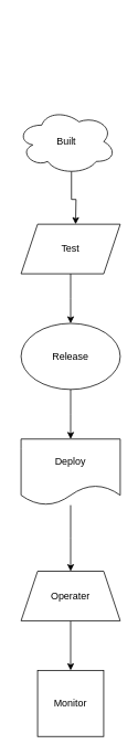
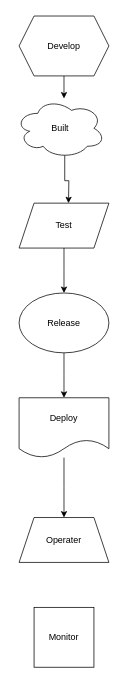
  <mxCell id="0" />
  <mxCell id="1" parent="0" />
+ <mxCell id="2" style="edgeStyle=orthogonalEdgeStyle;rounded=0;orthogonalLoop=1;jettySize=auto;html=1;exitX=0.5;exitY=1;exitDx=0;exitDy=0;" edge="1" parent="1" source="3" target="5"><mxGeometry relative="1" as="geometry"><Array as="points"><mxPoint x="85" y="150" /><mxPoint x="85" y="150" /></Array></mxGeometry></mxCell>
+ <mxCell id="3" value="Develop" style="shape=hexagon;perimeter=hexagonPerimeter2;whiteSpace=wrap;html=1;fixedSize=1;" vertex="1" parent="1"><mxGeometry y="20" width="120" height="80" as="geometry" x="25" /></mxCell>
  <mxCell id="4" style="edgeStyle=orthogonalEdgeStyle;rounded=0;orthogonalLoop=1;jettySize=auto;html=1;exitX=0.55;exitY=0.95;exitDx=0;exitDy=0;exitPerimeter=0;" edge="1" parent="1" source="5"><mxGeometry relative="1" as="geometry"><mxPoint x="91" y="270" as="targetPoint" /></mxGeometry></mxCell>
  <mxCell id="5" value="Built" style="ellipse;shape=cloud;whiteSpace=wrap;html=1;" vertex="1" parent="1"><mxGeometry x="20" y="130" width="120" height="80" as="geometry" /></mxCell>
  <mxCell id="6" style="edgeStyle=orthogonalEdgeStyle;rounded=0;orthogonalLoop=1;jettySize=auto;html=1;exitX=0.5;exitY=1;exitDx=0;exitDy=0;" edge="1" parent="1" source="7"><mxGeometry relative="1" as="geometry"><mxPoint x="85" y="390" as="targetPoint" /></mxGeometry></mxCell>
  <mxCell id="7" value="Test" style="shape=parallelogram;perimeter=parallelogramPerimeter;whiteSpace=wrap;html=1;fixedSize=1;" vertex="1" parent="1"><mxGeometry y="270" width="120" height="60" as="geometry" x="25" /></mxCell>
  <mxCell id="8" style="edgeStyle=orthogonalEdgeStyle;rounded=0;orthogonalLoop=1;jettySize=auto;html=1;exitX=0.5;exitY=1;exitDx=0;exitDy=0;" edge="1" parent="1" source="9"><mxGeometry relative="1" as="geometry"><mxPoint x="85" y="530" as="targetPoint" /></mxGeometry></mxCell>
  <mxCell id="9" value="Release" style="ellipse;whiteSpace=wrap;html=1;" vertex="1" parent="1"><mxGeometry y="390" width="120" height="80" as="geometry" x="25" /></mxCell>
  <mxCell id="10" style="edgeStyle=orthogonalEdgeStyle;rounded=0;orthogonalLoop=1;jettySize=auto;html=1;" edge="1" parent="1" source="11"><mxGeometry relative="1" as="geometry"><mxPoint x="85" y="690" as="targetPoint" /></mxGeometry></mxCell>
  <mxCell id="11" value="Deploy" style="shape=document;whiteSpace=wrap;html=1;boundedLbl=1;" vertex="1" parent="1"><mxGeometry y="530" width="120" height="80" as="geometry" x="25" /></mxCell>
- <mxCell id="12" style="edgeStyle=orthogonalEdgeStyle;rounded=0;orthogonalLoop=1;jettySize=auto;html=1;exitX=0.5;exitY=1;exitDx=0;exitDy=0;entryX=0.5;entryY=0;entryDx=0;entryDy=0;" edge="1" parent="1" source="13" target="14"><mxGeometry relative="1" as="geometry" /></mxCell>
  <mxCell id="13" value="Operater" style="shape=trapezoid;perimeter=trapezoidPerimeter;whiteSpace=wrap;html=1;fixedSize=1;" vertex="1" parent="1"><mxGeometry y="690" width="120" height="60" as="geometry" x="25" /></mxCell>
  <mxCell id="14" value="Monitor" style="whiteSpace=wrap;html=1;aspect=fixed;" vertex="1" parent="1"><mxGeometry x="45" y="810" width="80" height="80" as="geometry" /></mxCell>
